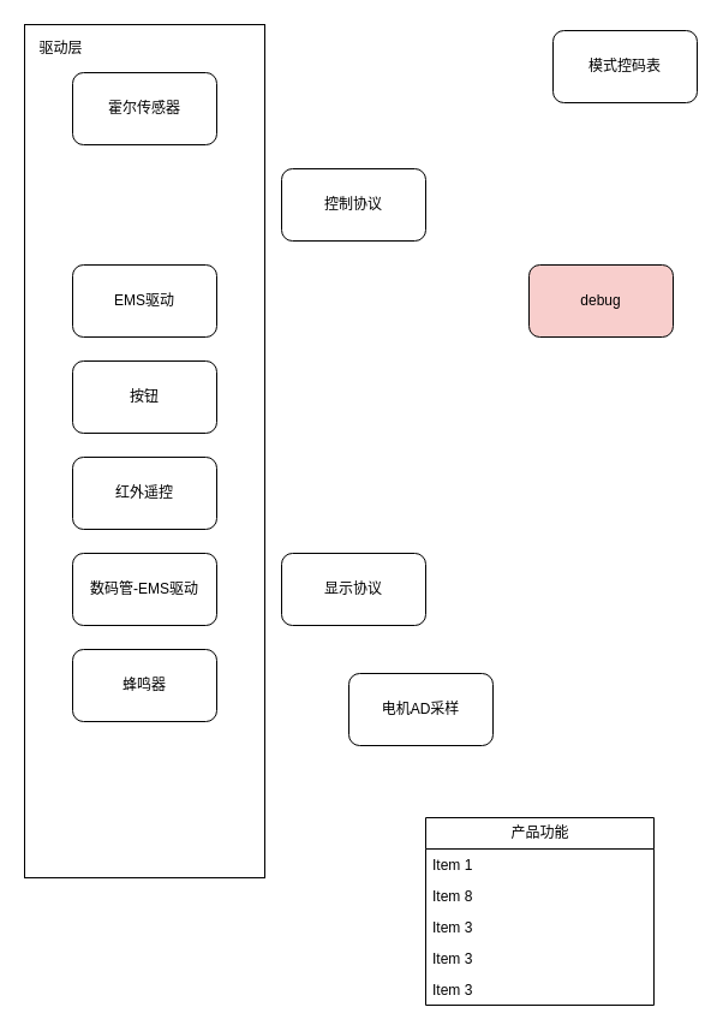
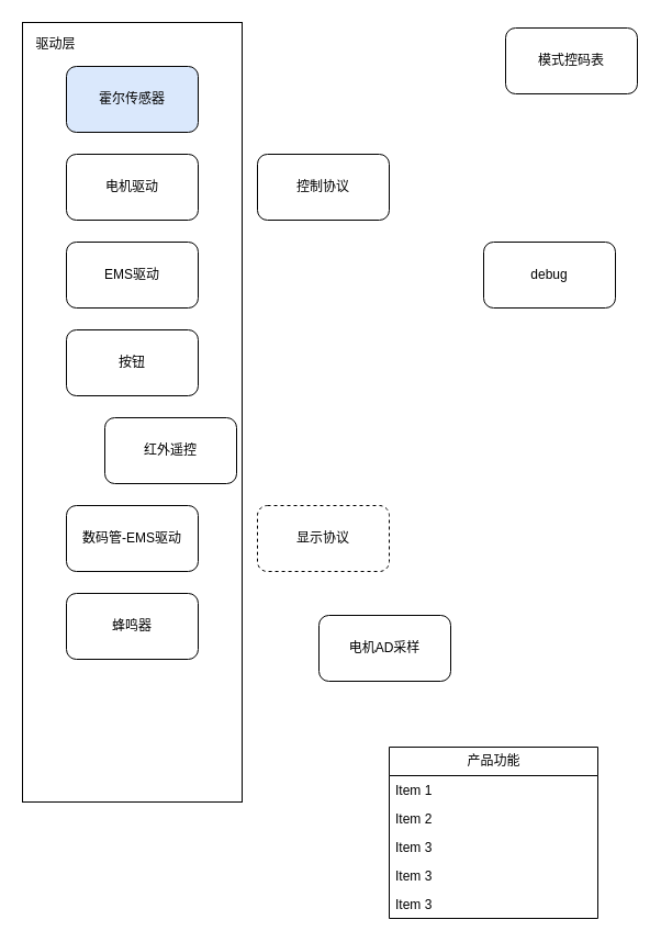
  <mxCell id="0" />
  <mxCell id="1" parent="0" />
  <mxCell id="2" value="" style="rounded=0;whiteSpace=wrap;html=1;align=left;" vertex="1" parent="1"><mxGeometry x="20" y="20" width="200" height="710" as="geometry" /></mxCell>
+ <mxCell id="3" value="电机驱动" style="rounded=1;whiteSpace=wrap;html=1;" vertex="1" parent="1"><mxGeometry x="60" y="140" width="120" height="60" as="geometry" /></mxCell>
  <mxCell id="4" value="EMS驱动" style="rounded=1;whiteSpace=wrap;html=1;" vertex="1" parent="1"><mxGeometry x="60" y="220" width="120" height="60" as="geometry" /></mxCell>
- <mxCell id="5" value="红外遥控" style="rounded=1;whiteSpace=wrap;html=1;" vertex="1" parent="1"><mxGeometry x="60" y="380" width="120" height="60" as="geometry" /></mxCell>
+ <mxCell id="5" value="红外遥控" style="rounded=1;whiteSpace=wrap;html=1;" vertex="1" parent="1"><mxGeometry x="95" y="380" width="120" height="60" as="geometry" /></mxCell>
  <mxCell id="6" value="数码管-EMS驱动" style="rounded=1;whiteSpace=wrap;html=1;" vertex="1" parent="1"><mxGeometry x="60" y="460" width="120" height="60" as="geometry" /></mxCell>
  <mxCell id="7" value="按钮" style="rounded=1;whiteSpace=wrap;html=1;" vertex="1" parent="1"><mxGeometry x="60" y="300" width="120" height="60" as="geometry" /></mxCell>
  <mxCell id="8" value="蜂鸣器" style="rounded=1;whiteSpace=wrap;html=1;" vertex="1" parent="1"><mxGeometry x="60" y="540" width="120" height="60" as="geometry" /></mxCell>
- <mxCell id="9" value="显示协议" style="rounded=1;whiteSpace=wrap;html=1;" vertex="1" parent="1"><mxGeometry x="234" y="460" width="120" height="60" as="geometry" /></mxCell>
+ <mxCell id="9" value="显示协议" style="rounded=1;whiteSpace=wrap;html=1;dashed=1;" vertex="1" parent="1"><mxGeometry x="234" y="460" width="120" height="60" as="geometry" /></mxCell>
  <mxCell id="10" value="模式控码表" style="rounded=1;whiteSpace=wrap;html=1;" vertex="1" parent="1"><mxGeometry x="460" y="25" width="120" height="60" as="geometry" /></mxCell>
  <mxCell id="11" value="驱动层" style="text;html=1;align=center;verticalAlign=middle;resizable=0;points=[];autosize=1;strokeColor=none;fillColor=none;" vertex="1" parent="1"><mxGeometry x="20" y="25" width="60" height="30" as="geometry" /></mxCell>
  <mxCell id="12" value="控制协议" style="rounded=1;whiteSpace=wrap;html=1;" vertex="1" parent="1"><mxGeometry x="234" y="140" width="120" height="60" as="geometry" /></mxCell>
- <mxCell id="13" value="霍尔传感器" style="rounded=1;whiteSpace=wrap;html=1;" vertex="1" parent="1"><mxGeometry x="60" y="60" width="120" height="60" as="geometry" /></mxCell>
- <mxCell id="14" value="debug" style="rounded=1;whiteSpace=wrap;html=1;fillColor=#f8cecc;" vertex="1" parent="1"><mxGeometry x="440" y="220" width="120" height="60" as="geometry" /></mxCell>
+ <mxCell id="13" value="霍尔传感器" style="rounded=1;whiteSpace=wrap;html=1;fillColor=#dae8fc;" vertex="1" parent="1"><mxGeometry x="60" y="60" width="120" height="60" as="geometry" /></mxCell>
+ <mxCell id="14" value="debug" style="rounded=1;whiteSpace=wrap;html=1;" vertex="1" parent="1"><mxGeometry x="440" y="220" width="120" height="60" as="geometry" /></mxCell>
  <mxCell id="15" value="产品功能" style="swimlane;fontStyle=0;childLayout=stackLayout;horizontal=1;startSize=26;fillColor=none;horizontalStack=0;resizeParent=1;resizeParentMax=0;resizeLast=0;collapsible=1;marginBottom=0;html=1;" vertex="1" parent="1"><mxGeometry x="354" y="680" width="190" height="156" as="geometry" /></mxCell>
  <mxCell id="16" value="Item 1" style="text;strokeColor=none;fillColor=none;align=left;verticalAlign=top;spacingLeft=4;spacingRight=4;overflow=hidden;rotatable=0;points=[[0,0.5],[1,0.5]];portConstraint=eastwest;whiteSpace=wrap;html=1;" vertex="1" parent="15"><mxGeometry y="26" width="190" height="26" as="geometry" /></mxCell>
- <mxCell id="17" value="Item 8" style="text;strokeColor=none;fillColor=none;align=left;verticalAlign=top;spacingLeft=4;spacingRight=4;overflow=hidden;rotatable=0;points=[[0,0.5],[1,0.5]];portConstraint=eastwest;whiteSpace=wrap;html=1;" vertex="1" parent="15"><mxGeometry y="52" width="190" height="26" as="geometry" /></mxCell>
+ <mxCell id="17" value="Item 2" style="text;strokeColor=none;fillColor=none;align=left;verticalAlign=top;spacingLeft=4;spacingRight=4;overflow=hidden;rotatable=0;points=[[0,0.5],[1,0.5]];portConstraint=eastwest;whiteSpace=wrap;html=1;" vertex="1" parent="15"><mxGeometry y="52" width="190" height="26" as="geometry" /></mxCell>
  <mxCell id="18" value="Item 3" style="text;strokeColor=none;fillColor=none;align=left;verticalAlign=top;spacingLeft=4;spacingRight=4;overflow=hidden;rotatable=0;points=[[0,0.5],[1,0.5]];portConstraint=eastwest;whiteSpace=wrap;html=1;" vertex="1" parent="15"><mxGeometry y="78" width="190" height="26" as="geometry" /></mxCell>
  <mxCell id="19" value="Item 3" style="text;strokeColor=none;fillColor=none;align=left;verticalAlign=top;spacingLeft=4;spacingRight=4;overflow=hidden;rotatable=0;points=[[0,0.5],[1,0.5]];portConstraint=eastwest;whiteSpace=wrap;html=1;" vertex="1" parent="15"><mxGeometry y="104" width="190" height="26" as="geometry" /></mxCell>
  <mxCell id="20" value="Item 3" style="text;strokeColor=none;fillColor=none;align=left;verticalAlign=top;spacingLeft=4;spacingRight=4;overflow=hidden;rotatable=0;points=[[0,0.5],[1,0.5]];portConstraint=eastwest;whiteSpace=wrap;html=1;" vertex="1" parent="15"><mxGeometry y="130" width="190" height="26" as="geometry" /></mxCell>
  <mxCell id="21" value="电机AD采样" style="rounded=1;whiteSpace=wrap;html=1;" vertex="1" parent="1"><mxGeometry x="290" y="560" width="120" height="60" as="geometry" /></mxCell>
